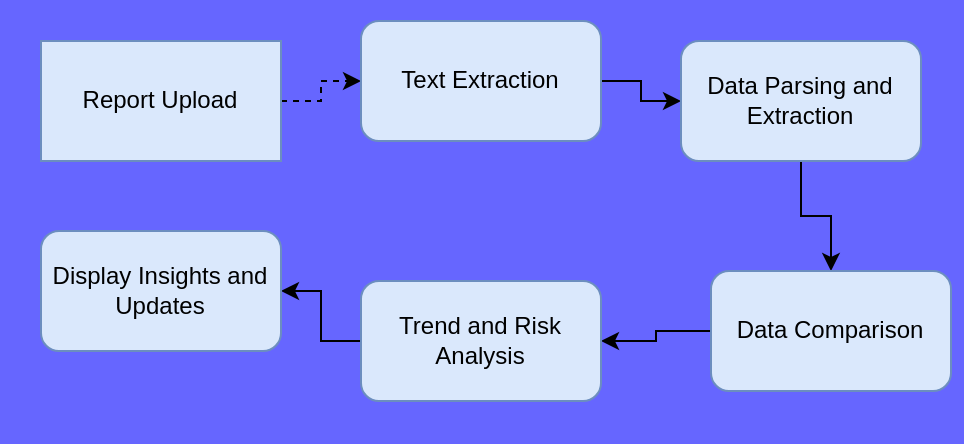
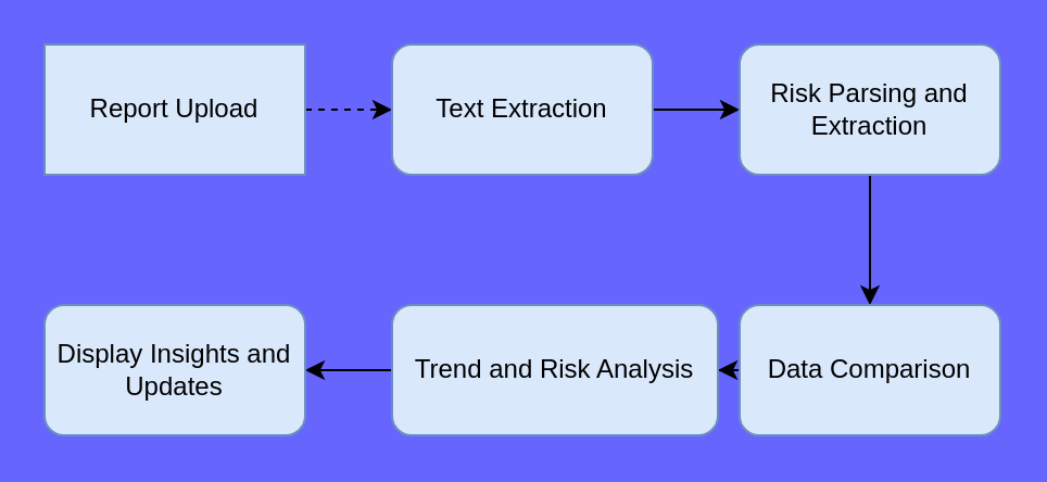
  <mxCell id="0" />
  <mxCell id="1" parent="0" />
  <mxCell id="2" style="edgeStyle=orthogonalEdgeStyle;rounded=0;orthogonalLoop=1;jettySize=auto;html=1;entryX=0;entryY=0.5;entryDx=0;entryDy=0;dashed=1;" edge="1" parent="1" source="3" target="5"><mxGeometry relative="1" as="geometry" /></mxCell>
  <mxCell id="3" value="Report Upload" style="whiteSpace=wrap;html=1;fillColor=#dae8fc;strokeColor=#6c8ebf;rounded=0;" vertex="1" parent="1"><mxGeometry x="20" y="20" width="120" height="60" as="geometry" /></mxCell>
  <mxCell id="4" style="edgeStyle=orthogonalEdgeStyle;rounded=0;orthogonalLoop=1;jettySize=auto;html=1;entryX=0;entryY=0.5;entryDx=0;entryDy=0;" edge="1" parent="1" source="5" target="7"><mxGeometry relative="1" as="geometry" /></mxCell>
- <mxCell id="5" value="Text Extraction" style="rounded=1;whiteSpace=wrap;html=1;fillColor=#dae8fc;strokeColor=#6c8ebf;" vertex="1" parent="1"><mxGeometry x="180" y="10" width="120" height="60" as="geometry" /></mxCell>
+ <mxCell id="5" value="Text Extraction" style="rounded=1;whiteSpace=wrap;html=1;fillColor=#dae8fc;strokeColor=#6c8ebf;" vertex="1" parent="1"><mxGeometry x="180" y="20" width="120" height="60" as="geometry" /></mxCell>
  <mxCell id="6" style="edgeStyle=orthogonalEdgeStyle;rounded=0;orthogonalLoop=1;jettySize=auto;html=1;entryX=0.5;entryY=0;entryDx=0;entryDy=0;" edge="1" parent="1" source="7" target="9"><mxGeometry relative="1" as="geometry" /></mxCell>
- <mxCell id="7" value="Data Parsing and Extraction" style="rounded=1;whiteSpace=wrap;html=1;fillColor=#dae8fc;strokeColor=#6c8ebf;" vertex="1" parent="1"><mxGeometry x="340" y="20" width="120" height="60" as="geometry" /></mxCell>
+ <mxCell id="7" value="Risk Parsing and Extraction" style="rounded=1;whiteSpace=wrap;html=1;fillColor=#dae8fc;strokeColor=#6c8ebf;" vertex="1" parent="1"><mxGeometry x="340" y="20" width="120" height="60" as="geometry" /></mxCell>
  <mxCell id="8" style="edgeStyle=orthogonalEdgeStyle;rounded=0;orthogonalLoop=1;jettySize=auto;html=1;entryX=1;entryY=0.5;entryDx=0;entryDy=0;" edge="1" parent="1" source="9" target="11"><mxGeometry relative="1" as="geometry" /></mxCell>
- <mxCell id="9" value="Data Comparison" style="rounded=1;whiteSpace=wrap;html=1;fillColor=#dae8fc;strokeColor=#6c8ebf;" vertex="1" parent="1"><mxGeometry x="355" y="135" width="120" height="60" as="geometry" /></mxCell>
+ <mxCell id="9" value="Data Comparison" style="rounded=1;whiteSpace=wrap;html=1;fillColor=#dae8fc;strokeColor=#6c8ebf;" vertex="1" parent="1"><mxGeometry x="340" y="140" width="120" height="60" as="geometry" /></mxCell>
  <mxCell id="10" style="edgeStyle=orthogonalEdgeStyle;rounded=0;orthogonalLoop=1;jettySize=auto;html=1;entryX=1;entryY=0.5;entryDx=0;entryDy=0;" edge="1" parent="1" source="11" target="12"><mxGeometry relative="1" as="geometry" /></mxCell>
- <mxCell id="11" value="Trend and Risk Analysis" style="rounded=1;whiteSpace=wrap;html=1;fillColor=#dae8fc;strokeColor=#6c8ebf;" vertex="1" parent="1"><mxGeometry x="180" y="140" width="120" height="60" as="geometry" /></mxCell>
- <mxCell id="12" value="&lt;div&gt;&lt;span style=&quot;background-color: initial;&quot;&gt;Display Insights and Updates&lt;/span&gt;&lt;/div&gt;" style="rounded=1;whiteSpace=wrap;html=1;fillColor=#dae8fc;strokeColor=#6c8ebf;" vertex="1" parent="1"><mxGeometry x="20" y="115" width="120" height="60" as="geometry" /></mxCell>
+ <mxCell id="11" value="Trend and Risk Analysis" style="rounded=1;whiteSpace=wrap;html=1;fillColor=#dae8fc;strokeColor=#6c8ebf;" vertex="1" parent="1"><mxGeometry x="180" y="140" width="150" height="60" as="geometry" /></mxCell>
+ <mxCell id="12" value="&lt;div&gt;&lt;span style=&quot;background-color: initial;&quot;&gt;Display Insights and Updates&lt;/span&gt;&lt;/div&gt;" style="rounded=1;whiteSpace=wrap;html=1;fillColor=#dae8fc;strokeColor=#6c8ebf;" vertex="1" parent="1"><mxGeometry x="20" y="140" width="120" height="60" as="geometry" /></mxCell>
